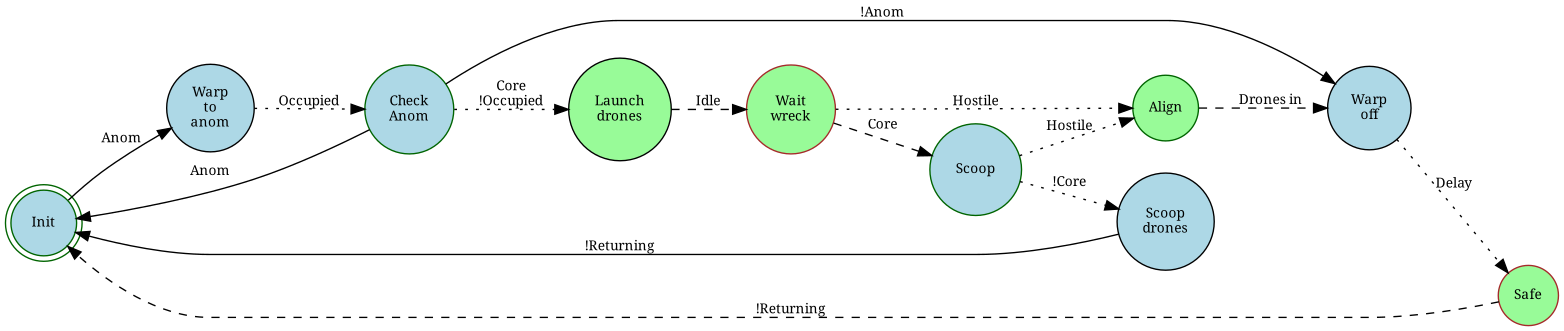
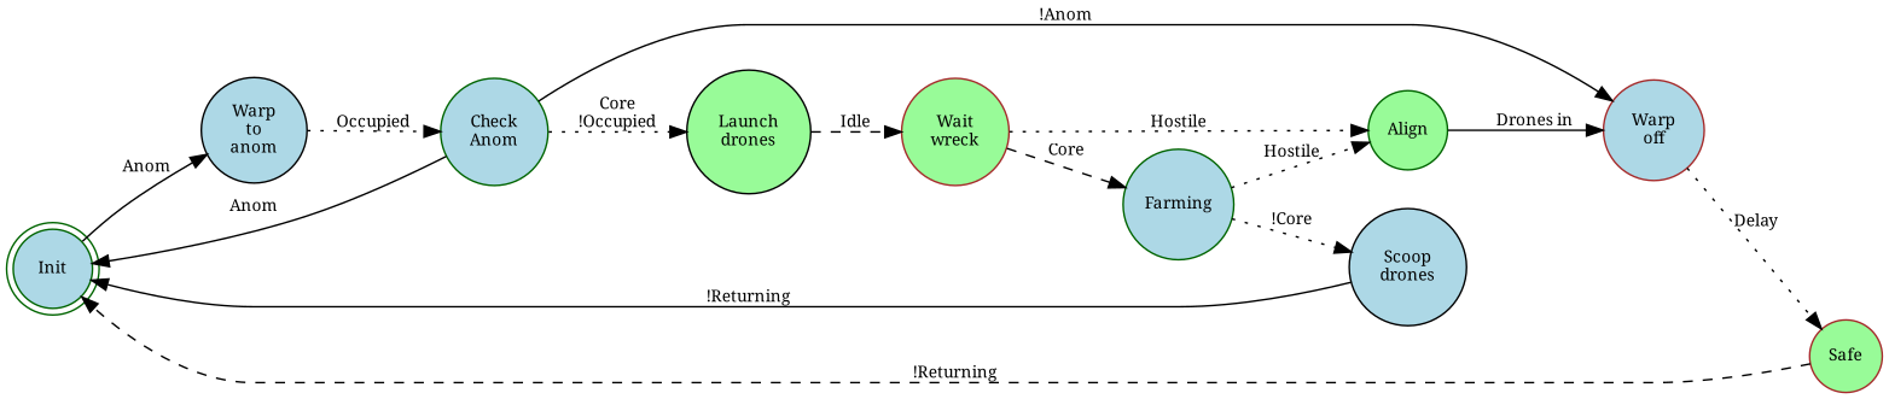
  digraph {
    fontname="Noto Serif"
    rankdir=LR
    node [color=darkgreen fillcolor=lightblue fontname="Noto Serif" fontsize=10 shape=circle style=filled]
    edge [fontname="Noto Serif" fontsize=10 style=dotted]
    n1 [label=Init shape=doublecircle]
    n2 [color=black label="Warp\nto\nanom"]
    n3 [label="Check\nAnom"]
    n4 [color=black fillcolor=palegreen label="Launch\ndrones"]
    n5 [color=brown fillcolor=palegreen label="Wait\nwreck"]
-   n6 [color=black label="Warp\noff"]
-   n7 [label=Scoop]
+   n6 [color=brown label="Warp\noff"]
+   n7 [label=Farming]
    n8 [fillcolor=palegreen label=Align]
    n9 [color=black label="Scoop\ndrones"]
    n10 [color=brown fillcolor=palegreen label=Safe]
    n1 -> n2 [label=Anom style=solid]
    n2 -> n3 [label=Occupied]
    n3 -> n1 [label=Anom style=solid]
    n3 -> n4 [label="Core\n!Occupied"]
    n3 -> n6 [label="!Anom" style=solid]
    n4 -> n5 [label=Idle style=dashed]
    n5 -> n7 [label=Core style=dashed]
    n5 -> n8 [label=Hostile]
    n6 -> n10 [label=Delay]
    n7 -> n8 [label=Hostile]
    n7 -> n9 [label="!Core"]
-   n8 -> n6 [label="Drones in" style=dashed]
+   n8 -> n6 [label="Drones in" style=solid]
    n9 -> n1 [label="!Returning" style=solid]
    n10 -> n1 [label="!Returning" style=dashed]
  }
